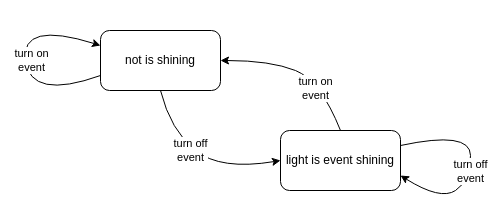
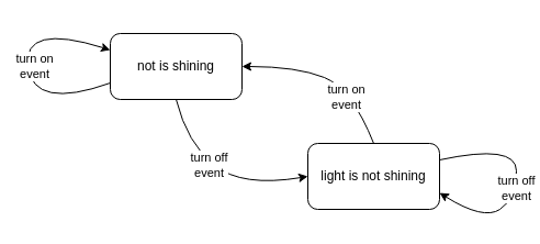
  <mxCell id="0" />
  <mxCell id="1" parent="0" />
  <mxCell id="2" value="&lt;div&gt;not is shining&lt;/div&gt;" style="rounded=1;whiteSpace=wrap;html=1;" vertex="1" parent="1"><mxGeometry x="100" y="30" width="120" height="60" as="geometry" /></mxCell>
- <mxCell id="3" value="&lt;div&gt;light is event shining&lt;/div&gt;" style="rounded=1;whiteSpace=wrap;html=1;" vertex="1" parent="1"><mxGeometry x="280" y="130" width="120" height="60" as="geometry" /></mxCell>
+ <mxCell id="3" value="&lt;div&gt;light is not shining&lt;/div&gt;" style="rounded=1;whiteSpace=wrap;html=1;" vertex="1" parent="1"><mxGeometry x="280" y="130" width="120" height="60" as="geometry" /></mxCell>
  <mxCell id="4" value="" style="curved=1;endArrow=classic;html=1;rounded=0;entryX=0;entryY=0.5;entryDx=0;entryDy=0;exitX=0.5;exitY=1;exitDx=0;exitDy=0;" edge="1" parent="1" source="2" target="3"><mxGeometry width="50" height="50" relative="1" as="geometry"><mxPoint x="120" y="150" as="sourcePoint" /><mxPoint x="210" y="130" as="targetPoint" /><Array as="points"><mxPoint x="170" y="130" /><mxPoint x="220" y="170" /></Array></mxGeometry></mxCell>
  <mxCell id="5" value="&lt;div&gt;turn off&lt;/div&gt;&lt;div&gt;event&lt;/div&gt;" style="edgeLabel;html=1;align=center;verticalAlign=middle;resizable=0;points=[];" vertex="1" connectable="0" parent="4"><mxGeometry x="0.161" y="5" relative="1" as="geometry"><mxPoint x="-26" y="-11" as="offset" /></mxGeometry></mxCell>
  <mxCell id="6" value="" style="curved=1;endArrow=classic;html=1;rounded=0;entryX=1;entryY=0.5;entryDx=0;entryDy=0;exitX=0.5;exitY=0;exitDx=0;exitDy=0;" edge="1" parent="1" source="3" target="2"><mxGeometry width="50" height="50" relative="1" as="geometry"><mxPoint x="290" y="140" as="sourcePoint" /><mxPoint x="340" y="90" as="targetPoint" /><Array as="points"><mxPoint x="320" y="80" /><mxPoint x="270" y="60" /></Array></mxGeometry></mxCell>
  <mxCell id="7" value="&lt;div&gt;turn on&lt;/div&gt;&lt;div&gt;event&lt;br&gt;&lt;/div&gt;" style="edgeLabel;html=1;align=center;verticalAlign=middle;resizable=0;points=[];" vertex="1" connectable="0" parent="6"><mxGeometry x="-0.383" y="8" relative="1" as="geometry"><mxPoint as="offset" /></mxGeometry></mxCell>
  <mxCell id="8" value="" style="curved=1;endArrow=classic;html=1;rounded=0;entryX=1;entryY=0.75;entryDx=0;entryDy=0;exitX=1;exitY=0.25;exitDx=0;exitDy=0;" edge="1" parent="1" source="3" target="3"><mxGeometry width="50" height="50" relative="1" as="geometry"><mxPoint x="400" y="160" as="sourcePoint" /><mxPoint x="450" y="110" as="targetPoint" /><Array as="points"><mxPoint x="470" y="130" /><mxPoint x="470" y="180" /><mxPoint x="440" y="200" /></Array></mxGeometry></mxCell>
  <mxCell id="9" value="&lt;div&gt;turn off&lt;/div&gt;&lt;div&gt;event&lt;br&gt;&lt;/div&gt;" style="edgeLabel;html=1;align=center;verticalAlign=middle;resizable=0;points=[];" vertex="1" connectable="0" parent="8"><mxGeometry x="0.46" y="-8" relative="1" as="geometry"><mxPoint x="28" y="-19" as="offset" /></mxGeometry></mxCell>
  <mxCell id="10" value="" style="curved=1;endArrow=classic;html=1;rounded=0;entryX=0;entryY=0.25;entryDx=0;entryDy=0;exitX=0;exitY=0.75;exitDx=0;exitDy=0;" edge="1" parent="1" source="2" target="2"><mxGeometry width="50" height="50" relative="1" as="geometry"><mxPoint x="-10" y="60" as="sourcePoint" /><mxPoint x="40" y="10" as="targetPoint" /><Array as="points"><mxPoint x="30" y="100" /><mxPoint x="20" y="20" /></Array></mxGeometry></mxCell>
  <mxCell id="11" value="&lt;div&gt;turn on&lt;/div&gt;&lt;div&gt;event&lt;br&gt;&lt;/div&gt;" style="edgeLabel;html=1;align=center;verticalAlign=middle;resizable=0;points=[];" vertex="1" connectable="0" parent="10"><mxGeometry x="-0.571" y="-5" relative="1" as="geometry"><mxPoint x="-20" y="-28" as="offset" /></mxGeometry></mxCell>
